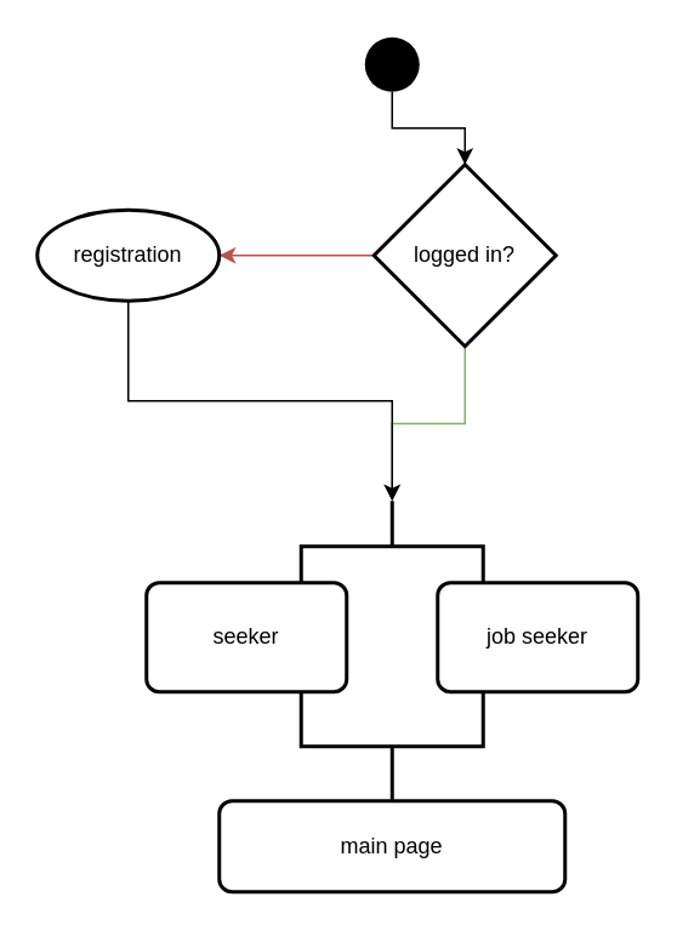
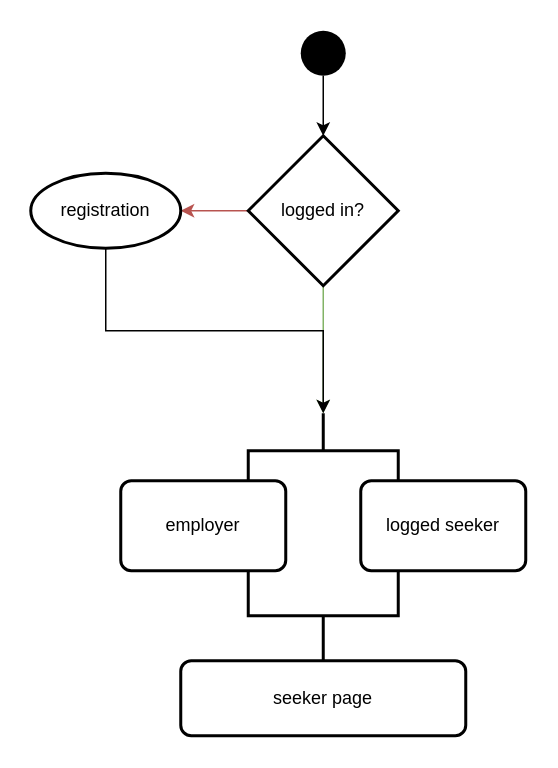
  <mxCell id="0" />
  <mxCell id="1" parent="0" />
  <mxCell id="2" value="" style="edgeStyle=orthogonalEdgeStyle;rounded=0;orthogonalLoop=1;jettySize=auto;html=1;" edge="1" parent="1" source="3" target="7"><mxGeometry relative="1" as="geometry" /></mxCell>
  <mxCell id="3" value="" style="ellipse;fillColor=#000000;strokeColor=none;" vertex="1" parent="1"><mxGeometry x="200" y="20" width="30" height="30" as="geometry" /></mxCell>
- <mxCell id="4" value="main page" style="rounded=1;whiteSpace=wrap;html=1;absoluteArcSize=1;arcSize=14;strokeWidth=2;" vertex="1" parent="1"><mxGeometry x="120" y="440" width="190" height="50" as="geometry" /></mxCell>
+ <mxCell id="4" value="seeker page" style="rounded=1;whiteSpace=wrap;html=1;absoluteArcSize=1;arcSize=14;strokeWidth=2;" vertex="1" parent="1"><mxGeometry x="120" y="440" width="190" height="50" as="geometry" /></mxCell>
  <mxCell id="5" value="" style="edgeStyle=orthogonalEdgeStyle;rounded=0;orthogonalLoop=1;jettySize=auto;html=1;entryX=0;entryY=0.5;entryDx=0;entryDy=0;entryPerimeter=0;fillColor=#d5e8d4;strokeColor=#82b366;" edge="1" parent="1" source="7" target="8"><mxGeometry relative="1" as="geometry" /></mxCell>
  <mxCell id="6" style="edgeStyle=orthogonalEdgeStyle;rounded=0;orthogonalLoop=1;jettySize=auto;html=1;exitX=0;exitY=0.5;exitDx=0;exitDy=0;exitPerimeter=0;entryX=1;entryY=0.5;entryDx=0;entryDy=0;fillColor=#f8cecc;strokeColor=#b85450;" edge="1" parent="1" source="7" target="12"><mxGeometry relative="1" as="geometry" /></mxCell>
- <mxCell id="7" value="logged in?" style="strokeWidth=2;html=1;shape=mxgraph.flowchart.decision;whiteSpace=wrap;" vertex="1" parent="1"><mxGeometry x="205" y="90" width="100" height="100" as="geometry" /></mxCell>
+ <mxCell id="7" value="logged in?" style="strokeWidth=2;html=1;shape=mxgraph.flowchart.decision;whiteSpace=wrap;" vertex="1" parent="1"><mxGeometry x="165" y="90" width="100" height="100" as="geometry" /></mxCell>
  <mxCell id="8" value="" style="strokeWidth=2;html=1;shape=mxgraph.flowchart.annotation_2;align=left;labelPosition=right;pointerEvents=1;rotation=90;" vertex="1" parent="1"><mxGeometry x="190" y="250" width="50" height="100" as="geometry" /></mxCell>
- <mxCell id="9" value="job seeker" style="rounded=1;whiteSpace=wrap;html=1;absoluteArcSize=1;arcSize=14;strokeWidth=2;" vertex="1" parent="1"><mxGeometry x="240" y="320" width="110" height="60" as="geometry" /></mxCell>
- <mxCell id="10" value="seeker" style="rounded=1;whiteSpace=wrap;html=1;absoluteArcSize=1;arcSize=14;strokeWidth=2;" vertex="1" parent="1"><mxGeometry x="80" y="320" width="110" height="60" as="geometry" /></mxCell>
+ <mxCell id="9" value="logged seeker" style="rounded=1;whiteSpace=wrap;html=1;absoluteArcSize=1;arcSize=14;strokeWidth=2;" vertex="1" parent="1"><mxGeometry x="240" y="320" width="110" height="60" as="geometry" /></mxCell>
+ <mxCell id="10" value="employer" style="rounded=1;whiteSpace=wrap;html=1;absoluteArcSize=1;arcSize=14;strokeWidth=2;" vertex="1" parent="1"><mxGeometry x="80" y="320" width="110" height="60" as="geometry" /></mxCell>
  <mxCell id="11" style="edgeStyle=orthogonalEdgeStyle;rounded=0;orthogonalLoop=1;jettySize=auto;html=1;exitX=0.5;exitY=1;exitDx=0;exitDy=0;" edge="1" parent="1" source="12" target="8"><mxGeometry relative="1" as="geometry" /></mxCell>
  <mxCell id="12" value="registration" style="ellipse;whiteSpace=wrap;html=1;absoluteArcSize=1;arcSize=14;strokeWidth=2;" vertex="1" parent="1"><mxGeometry x="20" y="115" width="100" height="50" as="geometry" /></mxCell>
  <mxCell id="13" value="" style="strokeWidth=2;html=1;shape=mxgraph.flowchart.annotation_2;align=left;labelPosition=right;pointerEvents=1;rotation=-90;" vertex="1" parent="1"><mxGeometry x="185" y="360" width="60" height="100" as="geometry" /></mxCell>
